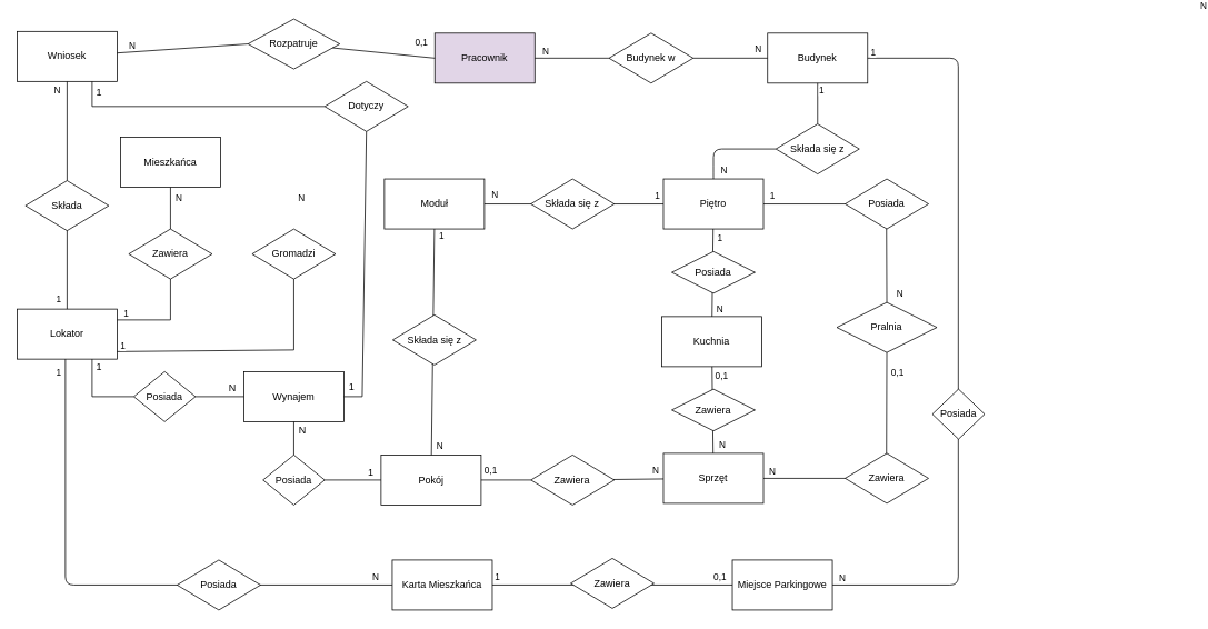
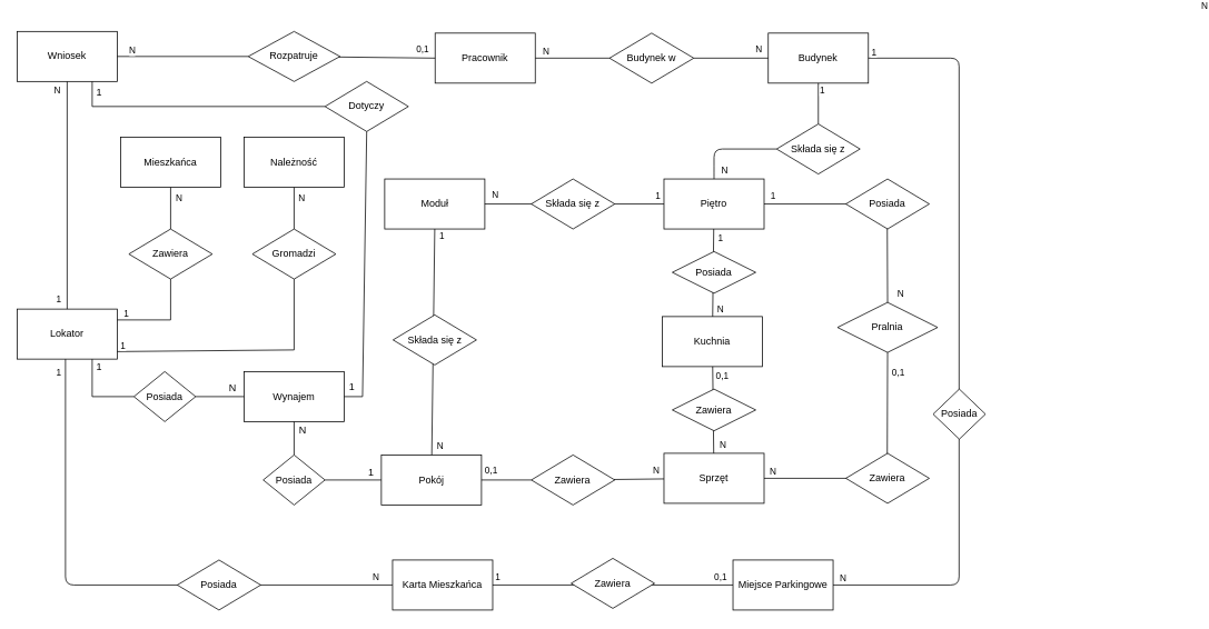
  <mxCell id="0" />
  <mxCell id="1" parent="0" />
  <mxCell id="2" value="Budynek" style="rounded=0;whiteSpace=wrap;html=1;" parent="1" vertex="1"><mxGeometry x="920.29" y="22" width="120" height="60" as="geometry" /></mxCell>
  <mxCell id="3" value="Piętro" style="rounded=0;whiteSpace=wrap;html=1;" parent="1" vertex="1"><mxGeometry x="795.29" y="196.94" width="120" height="60" as="geometry" /></mxCell>
  <mxCell id="4" value="Moduł" style="rounded=0;whiteSpace=wrap;html=1;" parent="1" vertex="1"><mxGeometry x="460.57" y="196.94" width="120" height="60" as="geometry" /></mxCell>
  <mxCell id="5" value="Pokój" style="rounded=0;whiteSpace=wrap;html=1;" parent="1" vertex="1"><mxGeometry x="456.57" y="528" width="120" height="60" as="geometry" /></mxCell>
  <mxCell id="6" value="Wniosek" style="rounded=0;whiteSpace=wrap;html=1;" parent="1" vertex="1"><mxGeometry x="20" y="20" width="120" height="60" as="geometry" /></mxCell>
  <mxCell id="7" value="Lokator" style="rounded=0;whiteSpace=wrap;html=1;" parent="1" vertex="1"><mxGeometry x="20" y="353" width="120" height="60" as="geometry" /></mxCell>
  <mxCell id="8" value="Kuchnia" style="rounded=0;whiteSpace=wrap;html=1;" parent="1" vertex="1"><mxGeometry x="793.29" y="362" width="120" height="60" as="geometry" /></mxCell>
  <mxCell id="9" value="Pralnia" style="rhombus;whiteSpace=wrap;html=1;" parent="1" vertex="1"><mxGeometry x="1003.29" y="345" width="120" height="60" as="geometry" /></mxCell>
  <mxCell id="10" value="" style="endArrow=none;html=1;" parent="1" source="8" target="3" edge="1"><mxGeometry width="50" height="50" relative="1" as="geometry"><mxPoint x="757.29" y="441" as="sourcePoint" /><mxPoint x="807.29" y="391" as="targetPoint" /></mxGeometry></mxCell>
  <mxCell id="11" value="1" style="edgeLabel;html=1;align=center;verticalAlign=middle;resizable=0;points=[];" parent="10" vertex="1" connectable="0"><mxGeometry x="0.851" relative="1" as="geometry"><mxPoint x="8" y="2" as="offset" /></mxGeometry></mxCell>
  <mxCell id="12" value="N" style="edgeLabel;html=1;align=center;verticalAlign=middle;resizable=0;points=[];" parent="10" vertex="1" connectable="0"><mxGeometry x="-0.698" relative="1" as="geometry"><mxPoint x="9" y="6" as="offset" /></mxGeometry></mxCell>
  <mxCell id="13" value="" style="endArrow=none;html=1;exitX=0.5;exitY=0;exitDx=0;exitDy=0;" parent="1" source="9" target="3" edge="1"><mxGeometry width="50" height="50" relative="1" as="geometry"><mxPoint x="1081.29" y="299" as="sourcePoint" /><mxPoint x="846.79" y="339.94" as="targetPoint" /><Array as="points"><mxPoint x="1062.79" y="226.94" /></Array></mxGeometry></mxCell>
  <mxCell id="14" value="1" style="edgeLabel;html=1;align=center;verticalAlign=middle;resizable=0;points=[];" parent="13" vertex="1" connectable="0"><mxGeometry x="0.695" relative="1" as="geometry"><mxPoint x="-30" y="-9" as="offset" /></mxGeometry></mxCell>
  <mxCell id="15" value="N" style="edgeLabel;html=1;align=center;verticalAlign=middle;resizable=0;points=[];" parent="13" vertex="1" connectable="0"><mxGeometry x="-0.488" relative="1" as="geometry"><mxPoint x="379" y="-289" as="offset" /></mxGeometry></mxCell>
  <mxCell id="16" value="" style="endArrow=none;html=1;entryX=0.5;entryY=1;entryDx=0;entryDy=0;" parent="1" source="5" target="4" edge="1"><mxGeometry width="50" height="50" relative="1" as="geometry"><mxPoint x="624.57" y="558" as="sourcePoint" /><mxPoint x="516.57" y="377" as="targetPoint" /><Array as="points" /></mxGeometry></mxCell>
  <mxCell id="17" value="1" style="edgeLabel;html=1;align=center;verticalAlign=middle;resizable=0;points=[];" parent="16" vertex="1" connectable="0"><mxGeometry x="0.792" relative="1" as="geometry"><mxPoint x="8" y="-20" as="offset" /></mxGeometry></mxCell>
  <mxCell id="18" value="N" style="edgeLabel;html=1;align=center;verticalAlign=middle;resizable=0;points=[];" parent="16" vertex="1" connectable="0"><mxGeometry x="-0.681" relative="1" as="geometry"><mxPoint x="9" y="31" as="offset" /></mxGeometry></mxCell>
  <mxCell id="19" value="" style="endArrow=none;html=1;startArrow=none;exitX=0;exitY=0.5;exitDx=0;exitDy=0;" parent="1" source="58" target="3" edge="1"><mxGeometry width="50" height="50" relative="1" as="geometry"><mxPoint x="969.79" y="192" as="sourcePoint" /><mxPoint x="884.79" y="251" as="targetPoint" /><Array as="points"><mxPoint x="855.29" y="161" /><mxPoint x="855.29" y="192" /></Array></mxGeometry></mxCell>
  <mxCell id="20" value="N" style="edgeLabel;html=1;align=center;verticalAlign=middle;resizable=0;points=[];" parent="19" vertex="1" connectable="0"><mxGeometry x="0.39" relative="1" as="geometry"><mxPoint x="12" y="23" as="offset" /></mxGeometry></mxCell>
- <mxCell id="21" value="Pracownik" style="rounded=0;whiteSpace=wrap;html=1;fillColor=#e1d5e7;" parent="1" vertex="1"><mxGeometry x="521" y="22" width="120" height="60" as="geometry" /></mxCell>
+ <mxCell id="21" value="Pracownik" style="rounded=0;whiteSpace=wrap;html=1;" parent="1" vertex="1"><mxGeometry x="521" y="22" width="120" height="60" as="geometry" /></mxCell>
  <mxCell id="22" value="" style="endArrow=none;html=1;entryX=0;entryY=0.5;entryDx=0;entryDy=0;" parent="1" source="6" target="46" edge="1"><mxGeometry width="50" height="50" relative="1" as="geometry"><mxPoint x="413" y="734" as="sourcePoint" /><mxPoint x="230.28" y="48" as="targetPoint" /></mxGeometry></mxCell>
  <mxCell id="23" value="0,1" style="edgeLabel;html=1;align=center;verticalAlign=middle;resizable=0;points=[];" parent="22" vertex="1" connectable="0"><mxGeometry x="-0.427" relative="1" as="geometry"><mxPoint x="320" y="-9" as="offset" /></mxGeometry></mxCell>
  <mxCell id="24" value="N" style="edgeLabel;html=1;align=center;verticalAlign=middle;resizable=0;points=[];" parent="22" vertex="1" connectable="0"><mxGeometry x="-0.752" relative="1" as="geometry"><mxPoint x="-2" y="-8" as="offset" /></mxGeometry></mxCell>
  <mxCell id="25" value="" style="endArrow=none;html=1;startArrow=none;exitX=1;exitY=0.5;exitDx=0;exitDy=0;" parent="1" source="50" target="2" edge="1"><mxGeometry width="50" height="50" relative="1" as="geometry"><mxPoint x="815.79" y="82" as="sourcePoint" /><mxPoint x="844.29" y="346" as="targetPoint" /></mxGeometry></mxCell>
+ <mxCell id="26" value="Należność" style="rounded=0;whiteSpace=wrap;html=1;" parent="1" vertex="1"><mxGeometry x="292" y="147" width="120" height="60" as="geometry" /></mxCell>
  <mxCell id="27" value="Miejsce Parkingowe" style="rounded=0;whiteSpace=wrap;html=1;" parent="1" vertex="1"><mxGeometry x="878" y="654" width="120" height="60" as="geometry" /></mxCell>
  <mxCell id="28" value="" style="endArrow=none;html=1;startArrow=none;entryX=0;entryY=0.5;entryDx=0;entryDy=0;" parent="1" target="27" edge="1"><mxGeometry width="50" height="50" relative="1" as="geometry"><mxPoint x="580" y="684" as="sourcePoint" /><mxPoint x="868" y="684" as="targetPoint" /></mxGeometry></mxCell>
  <mxCell id="29" value="N" style="edgeLabel;html=1;align=center;verticalAlign=middle;resizable=0;points=[];" parent="28" vertex="1" connectable="0"><mxGeometry x="0.52" relative="1" as="geometry"><mxPoint x="-357" y="-11" as="offset" /></mxGeometry></mxCell>
  <mxCell id="30" value="0,1" style="edgeLabel;html=1;align=center;verticalAlign=middle;resizable=0;points=[];" parent="28" vertex="1" connectable="0"><mxGeometry x="0.551" relative="1" as="geometry"><mxPoint x="51" y="-10" as="offset" /></mxGeometry></mxCell>
  <mxCell id="31" value="" style="endArrow=none;html=1;edgeStyle=elbowEdgeStyle;exitX=1;exitY=0.5;exitDx=0;exitDy=0;" parent="1" source="27" target="2" edge="1"><mxGeometry width="50" height="50" relative="1" as="geometry"><mxPoint x="1003" y="684" as="sourcePoint" /><mxPoint x="914.29" y="313" as="targetPoint" /><Array as="points"><mxPoint x="1149" y="395" /><mxPoint x="1180.29" y="217" /><mxPoint x="1213.29" y="220" /><mxPoint x="1224.29" y="282" /><mxPoint x="1145.29" y="215" /><mxPoint x="1090.29" y="293" /></Array></mxGeometry></mxCell>
  <mxCell id="32" value="1" style="edgeLabel;html=1;align=center;verticalAlign=middle;resizable=0;points=[];" parent="31" vertex="1" connectable="0"><mxGeometry x="0.966" relative="1" as="geometry"><mxPoint x="-9" y="-8" as="offset" /></mxGeometry></mxCell>
  <mxCell id="33" value="N" style="edgeLabel;html=1;align=center;verticalAlign=middle;resizable=0;points=[];" parent="31" vertex="1" connectable="0"><mxGeometry x="-0.979" relative="1" as="geometry"><mxPoint x="2" y="-9" as="offset" /></mxGeometry></mxCell>
  <mxCell id="34" value="Sprzęt" style="rounded=0;whiteSpace=wrap;html=1;" parent="1" vertex="1"><mxGeometry x="795.29" y="526" width="120" height="60" as="geometry" /></mxCell>
  <mxCell id="35" value="" style="endArrow=none;html=1;startArrow=none;" parent="1" source="64" target="5" edge="1"><mxGeometry width="50" height="50" relative="1" as="geometry"><mxPoint x="755.29" y="529" as="sourcePoint" /><mxPoint x="805.29" y="479" as="targetPoint" /></mxGeometry></mxCell>
  <mxCell id="36" value="0,1" style="edgeLabel;html=1;align=center;verticalAlign=middle;resizable=0;points=[];" parent="35" vertex="1" connectable="0"><mxGeometry x="0.557" relative="1" as="geometry"><mxPoint x="-3" y="-12" as="offset" /></mxGeometry></mxCell>
  <mxCell id="37" value="" style="endArrow=none;html=1;" parent="1" source="34" target="8" edge="1"><mxGeometry width="50" height="50" relative="1" as="geometry"><mxPoint x="722.29" y="531" as="sourcePoint" /><mxPoint x="772.29" y="481" as="targetPoint" /></mxGeometry></mxCell>
  <mxCell id="38" value="0,1" style="edgeLabel;html=1;align=center;verticalAlign=middle;resizable=0;points=[];" parent="37" vertex="1" connectable="0"><mxGeometry x="0.767" relative="1" as="geometry"><mxPoint x="11" y="-2" as="offset" /></mxGeometry></mxCell>
  <mxCell id="39" value="N" style="edgeLabel;html=1;align=center;verticalAlign=middle;resizable=0;points=[];" parent="37" vertex="1" connectable="0"><mxGeometry x="-0.607" relative="1" as="geometry"><mxPoint x="11" y="9" as="offset" /></mxGeometry></mxCell>
  <mxCell id="40" value="" style="endArrow=none;html=1;exitX=1;exitY=0.5;exitDx=0;exitDy=0;entryX=0.5;entryY=1;entryDx=0;entryDy=0;" parent="1" source="34" target="9" edge="1"><mxGeometry width="50" height="50" relative="1" as="geometry"><mxPoint x="761.79" y="531" as="sourcePoint" /><mxPoint x="1038.79" y="476.546" as="targetPoint" /><Array as="points"><mxPoint x="1062.79" y="556" /></Array></mxGeometry></mxCell>
  <mxCell id="41" value="0,1" style="edgeLabel;html=1;align=center;verticalAlign=middle;resizable=0;points=[];" parent="40" vertex="1" connectable="0"><mxGeometry x="0.39" y="1" relative="1" as="geometry"><mxPoint x="14" y="-68" as="offset" /></mxGeometry></mxCell>
  <mxCell id="42" value="N" style="edgeLabel;html=1;align=center;verticalAlign=middle;resizable=0;points=[];" parent="40" vertex="1" connectable="0"><mxGeometry x="-0.547" relative="1" as="geometry"><mxPoint x="-58" y="-9" as="offset" /></mxGeometry></mxCell>
  <mxCell id="43" value="Extends" style="endArrow=none;endSize=16;endFill=0;noLabel=1;fontColor=none;labelBackgroundColor=none;entryX=0.5;entryY=1;entryDx=0;entryDy=0;" parent="1" source="7" target="6" edge="1"><mxGeometry x="0.191" y="40" width="160" relative="1" as="geometry"><mxPoint x="20" y="219" as="sourcePoint" /><mxPoint x="122" y="239" as="targetPoint" /><mxPoint as="offset" /></mxGeometry></mxCell>
  <mxCell id="44" value="1" style="edgeLabel;html=1;align=center;verticalAlign=middle;resizable=0;points=[];" parent="43" vertex="1" connectable="0"><mxGeometry x="-0.844" y="1" relative="1" as="geometry"><mxPoint x="-10" y="9" as="offset" /></mxGeometry></mxCell>
  <mxCell id="45" value="N" style="edgeLabel;html=1;align=center;verticalAlign=middle;resizable=0;points=[];" parent="43" vertex="1" connectable="0"><mxGeometry x="0.912" y="1" relative="1" as="geometry"><mxPoint x="-12" y="-2" as="offset" /></mxGeometry></mxCell>
- <mxCell id="46" value="Rozpatruje" style="rhombus;whiteSpace=wrap;html=1;" parent="1" vertex="1"><mxGeometry x="297" y="5" width="110" height="60" as="geometry" /></mxCell>
+ <mxCell id="46" value="Rozpatruje" style="rhombus;whiteSpace=wrap;html=1;" parent="1" vertex="1"><mxGeometry x="297" y="20" width="110" height="60" as="geometry" /></mxCell>
  <mxCell id="47" value="" style="endArrow=none;html=1;rounded=0;entryX=0;entryY=0.5;entryDx=0;entryDy=0;" parent="1" source="46" target="21" edge="1"><mxGeometry width="50" height="50" relative="1" as="geometry"><mxPoint x="517.29" y="191" as="sourcePoint" /><mxPoint x="567.29" y="141" as="targetPoint" /></mxGeometry></mxCell>
- <mxCell id="48" value="Składa" style="rhombus;whiteSpace=wrap;html=1;" parent="1" vertex="1"><mxGeometry x="30" y="199" width="100" height="60" as="geometry" /></mxCell>
  <mxCell id="49" value="Posiada" style="rhombus;whiteSpace=wrap;html=1;" parent="1" vertex="1"><mxGeometry x="1117.88" y="449" width="62.71" height="60" as="geometry" /></mxCell>
  <mxCell id="50" value="Budynek w" style="rhombus;whiteSpace=wrap;html=1;" parent="1" vertex="1"><mxGeometry x="730" y="22" width="101" height="60" as="geometry" /></mxCell>
  <mxCell id="51" value="" style="endArrow=none;html=1;" parent="1" source="21" target="50" edge="1"><mxGeometry width="50" height="50" relative="1" as="geometry"><mxPoint x="752.29" y="46.481" as="sourcePoint" /><mxPoint x="1006.29" y="48.519" as="targetPoint" /></mxGeometry></mxCell>
  <mxCell id="52" value="N" style="edgeLabel;html=1;align=center;verticalAlign=middle;resizable=0;points=[];" parent="51" vertex="1" connectable="0"><mxGeometry x="-0.522" relative="1" as="geometry"><mxPoint x="-9" y="-9" as="offset" /></mxGeometry></mxCell>
  <mxCell id="53" value="N" style="edgeLabel;html=1;align=center;verticalAlign=middle;resizable=0;points=[];" parent="51" vertex="1" connectable="0"><mxGeometry x="-0.133" relative="1" as="geometry"><mxPoint x="228" y="-12" as="offset" /></mxGeometry></mxCell>
  <mxCell id="54" value="Składa się z" style="rhombus;whiteSpace=wrap;html=1;" parent="1" vertex="1"><mxGeometry x="470.57" y="360" width="100" height="60" as="geometry" /></mxCell>
  <mxCell id="55" value="" style="endArrow=none;html=1;entryX=0;entryY=0.5;entryDx=0;entryDy=0;exitX=1;exitY=0.5;exitDx=0;exitDy=0;" parent="1" source="4" target="3" edge="1"><mxGeometry width="50" height="50" relative="1" as="geometry"><mxPoint x="693.29" y="291.94" as="sourcePoint" /><mxPoint x="697.29" y="288.945" as="targetPoint" /></mxGeometry></mxCell>
  <mxCell id="56" value="1" style="edgeLabel;html=1;align=center;verticalAlign=middle;resizable=0;points=[];" parent="55" vertex="1" connectable="0"><mxGeometry x="0.695" relative="1" as="geometry"><mxPoint x="25" y="-9" as="offset" /></mxGeometry></mxCell>
  <mxCell id="57" value="N" style="edgeLabel;html=1;align=center;verticalAlign=middle;resizable=0;points=[];" parent="55" vertex="1" connectable="0"><mxGeometry x="-0.488" relative="1" as="geometry"><mxPoint x="-43" y="-11" as="offset" /></mxGeometry></mxCell>
  <mxCell id="58" value="Składa się z" style="rhombus;whiteSpace=wrap;html=1;" parent="1" vertex="1"><mxGeometry x="930.29" y="131" width="100" height="60" as="geometry" /></mxCell>
  <mxCell id="59" value="" style="endArrow=none;html=1;" parent="1" source="2" target="58" edge="1"><mxGeometry width="50" height="50" relative="1" as="geometry"><mxPoint x="820.844" y="195" as="sourcePoint" /><mxPoint x="841.736" y="319" as="targetPoint" /></mxGeometry></mxCell>
  <mxCell id="60" value="1" style="edgeLabel;html=1;align=center;verticalAlign=middle;resizable=0;points=[];" parent="59" vertex="1" connectable="0"><mxGeometry x="-0.831" relative="1" as="geometry"><mxPoint x="4" y="4" as="offset" /></mxGeometry></mxCell>
  <mxCell id="61" value="" style="endArrow=none;html=1;edgeStyle=elbowEdgeStyle;exitX=0;exitY=0.5;exitDx=0;exitDy=0;" parent="1" source="77" target="7" edge="1"><mxGeometry width="50" height="50" relative="1" as="geometry"><mxPoint x="460" y="684" as="sourcePoint" /><mxPoint x="-187" y="388" as="targetPoint" /><Array as="points"><mxPoint x="78" y="681" /><mxPoint x="171" y="506" /><mxPoint x="92" y="439" /><mxPoint x="37" y="517" /></Array></mxGeometry></mxCell>
  <mxCell id="62" value="1" style="edgeLabel;html=1;align=center;verticalAlign=middle;resizable=0;points=[];" parent="61" vertex="1" connectable="0"><mxGeometry x="0.966" relative="1" as="geometry"><mxPoint x="-9" y="4" as="offset" /></mxGeometry></mxCell>
  <mxCell id="63" value="N" style="edgeLabel;html=1;align=center;verticalAlign=middle;resizable=0;points=[];" parent="61" vertex="1" connectable="0"><mxGeometry x="-0.979" relative="1" as="geometry"><mxPoint x="615" y="-350" as="offset" /></mxGeometry></mxCell>
  <mxCell id="64" value="Zawiera" style="rhombus;whiteSpace=wrap;html=1;" parent="1" vertex="1"><mxGeometry x="636.29" y="528" width="100" height="60" as="geometry" /></mxCell>
  <mxCell id="65" value="" style="endArrow=none;html=1;" parent="1" source="34" target="64" edge="1"><mxGeometry width="50" height="50" relative="1" as="geometry"><mxPoint x="795.29" y="556.354" as="sourcePoint" /><mxPoint x="576.57" y="557.646" as="targetPoint" /></mxGeometry></mxCell>
  <mxCell id="66" value="N" style="edgeLabel;html=1;align=center;verticalAlign=middle;resizable=0;points=[];" parent="65" vertex="1" connectable="0"><mxGeometry x="-0.67" relative="1" as="geometry"><mxPoint y="-11" as="offset" /></mxGeometry></mxCell>
  <mxCell id="67" value="Składa się z" style="rhombus;whiteSpace=wrap;html=1;" parent="1" vertex="1"><mxGeometry x="636.29" y="196.94" width="100" height="60" as="geometry" /></mxCell>
  <mxCell id="68" value="Posiada" style="rhombus;whiteSpace=wrap;html=1;" parent="1" vertex="1"><mxGeometry x="1013.29" y="196.94" width="100" height="60" as="geometry" /></mxCell>
  <mxCell id="69" value="Zawiera" style="rhombus;whiteSpace=wrap;html=1;" parent="1" vertex="1"><mxGeometry x="1013.29" y="526" width="100" height="60" as="geometry" /></mxCell>
  <mxCell id="70" value="Zawiera" style="rhombus;whiteSpace=wrap;html=1;" parent="1" vertex="1"><mxGeometry x="805.29" y="449" width="100" height="50" as="geometry" /></mxCell>
  <mxCell id="71" value="Posiada" style="rhombus;whiteSpace=wrap;html=1;" parent="1" vertex="1"><mxGeometry x="805.29" y="284" width="100" height="50" as="geometry" /></mxCell>
  <mxCell id="72" value="Mieszkańca" style="rounded=0;whiteSpace=wrap;html=1;" parent="1" vertex="1"><mxGeometry x="144" y="147" width="120" height="60" as="geometry" /></mxCell>
  <mxCell id="73" value="Zawiera" style="rhombus;whiteSpace=wrap;html=1;" parent="1" vertex="1"><mxGeometry x="154" y="257" width="100" height="60" as="geometry" /></mxCell>
  <mxCell id="74" value="Gromadzi" style="rhombus;whiteSpace=wrap;html=1;" parent="1" vertex="1"><mxGeometry x="302" y="257" width="100" height="60" as="geometry" /></mxCell>
  <mxCell id="75" value="Posiada" style="rhombus;whiteSpace=wrap;html=1;" parent="1" vertex="1"><mxGeometry x="212" y="654" width="100" height="60" as="geometry" /></mxCell>
  <mxCell id="76" value="Zawiera" style="rhombus;whiteSpace=wrap;html=1;" parent="1" vertex="1"><mxGeometry x="684" y="652" width="100" height="60" as="geometry" /></mxCell>
  <mxCell id="77" value="Karta Mieszkańca" style="rounded=0;whiteSpace=wrap;html=1;" parent="1" vertex="1"><mxGeometry x="470" y="654" width="120" height="60" as="geometry" /></mxCell>
  <mxCell id="78" value="1" style="edgeLabel;html=1;align=center;verticalAlign=middle;resizable=0;points=[];" parent="1" vertex="1" connectable="0"><mxGeometry x="456.574" y="682" as="geometry"><mxPoint x="139" y="-8" as="offset" /></mxGeometry></mxCell>
  <mxCell id="79" value="Wynajem" style="rounded=0;whiteSpace=wrap;html=1;" parent="1" vertex="1"><mxGeometry x="292" y="428" width="120" height="60" as="geometry" /></mxCell>
  <mxCell id="80" value="Posiada" style="rhombus;whiteSpace=wrap;html=1;" parent="1" vertex="1"><mxGeometry x="160" y="428" width="74" height="60" as="geometry" /></mxCell>
  <mxCell id="81" value="Posiada" style="rhombus;whiteSpace=wrap;html=1;" parent="1" vertex="1"><mxGeometry x="315" y="528" width="74" height="60" as="geometry" /></mxCell>
  <mxCell id="82" value="" style="endArrow=none;html=1;rounded=0;exitX=1;exitY=0.5;exitDx=0;exitDy=0;entryX=0.5;entryY=1;entryDx=0;entryDy=0;" parent="1" target="74" edge="1"><mxGeometry width="50" height="50" relative="1" as="geometry"><mxPoint x="140" y="404" as="sourcePoint" /><mxPoint x="351" y="404" as="targetPoint" /><Array as="points"><mxPoint x="352" y="402" /></Array></mxGeometry></mxCell>
  <mxCell id="83" value="" style="endArrow=none;html=1;rounded=0;exitX=1;exitY=0;exitDx=0;exitDy=0;entryX=0.5;entryY=1;entryDx=0;entryDy=0;" parent="1" target="73" edge="1"><mxGeometry width="50" height="50" relative="1" as="geometry"><mxPoint x="140" y="366" as="sourcePoint" /><mxPoint x="205" y="318" as="targetPoint" /><Array as="points"><mxPoint x="204" y="366" /></Array></mxGeometry></mxCell>
  <mxCell id="84" value="" style="endArrow=none;html=1;rounded=0;entryX=0.75;entryY=1;entryDx=0;entryDy=0;exitX=0;exitY=0.5;exitDx=0;exitDy=0;" parent="1" source="80" target="7" edge="1"><mxGeometry width="50" height="50" relative="1" as="geometry"><mxPoint x="106" y="461" as="sourcePoint" /><mxPoint x="117" y="436" as="targetPoint" /><Array as="points"><mxPoint x="110" y="458" /></Array></mxGeometry></mxCell>
  <mxCell id="85" value="" style="endArrow=none;html=1;rounded=0;entryX=0;entryY=0.5;entryDx=0;entryDy=0;exitX=1;exitY=0.5;exitDx=0;exitDy=0;" parent="1" source="80" target="79" edge="1"><mxGeometry width="50" height="50" relative="1" as="geometry"><mxPoint x="190" y="499" as="sourcePoint" /><mxPoint x="240" y="449" as="targetPoint" /></mxGeometry></mxCell>
  <mxCell id="86" value="" style="endArrow=none;html=1;rounded=0;entryX=0;entryY=0.5;entryDx=0;entryDy=0;exitX=1;exitY=0.5;exitDx=0;exitDy=0;" parent="1" source="81" target="5" edge="1"><mxGeometry width="50" height="50" relative="1" as="geometry"><mxPoint x="392" y="602" as="sourcePoint" /><mxPoint x="442" y="552" as="targetPoint" /></mxGeometry></mxCell>
  <mxCell id="87" value="" style="endArrow=none;html=1;rounded=0;entryX=0.5;entryY=1;entryDx=0;entryDy=0;exitX=0.5;exitY=0;exitDx=0;exitDy=0;" parent="1" source="81" target="79" edge="1"><mxGeometry width="50" height="50" relative="1" as="geometry"><mxPoint x="242" y="564" as="sourcePoint" /><mxPoint x="292" y="514" as="targetPoint" /></mxGeometry></mxCell>
  <mxCell id="88" value="" style="endArrow=none;html=1;rounded=0;entryX=0.5;entryY=1;entryDx=0;entryDy=0;exitX=0.5;exitY=0;exitDx=0;exitDy=0;" parent="1" source="73" target="72" edge="1"><mxGeometry width="50" height="50" relative="1" as="geometry"><mxPoint x="710" y="401" as="sourcePoint" /><mxPoint x="760" y="351" as="targetPoint" /></mxGeometry></mxCell>
+ <mxCell id="89" value="" style="endArrow=none;html=1;rounded=0;entryX=0.5;entryY=1;entryDx=0;entryDy=0;exitX=0.5;exitY=0;exitDx=0;exitDy=0;" parent="1" source="74" target="26" edge="1"><mxGeometry width="50" height="50" relative="1" as="geometry"><mxPoint x="323" y="261" as="sourcePoint" /><mxPoint x="323" y="211" as="targetPoint" /></mxGeometry></mxCell>
  <mxCell id="90" value="1" style="edgeLabel;html=1;align=center;verticalAlign=middle;resizable=0;points=[];" parent="1" vertex="1" connectable="0"><mxGeometry x="89" y="361" as="geometry"><mxPoint x="61" y="-4" as="offset" /></mxGeometry></mxCell>
  <mxCell id="91" value="1" style="edgeLabel;html=1;align=center;verticalAlign=middle;resizable=0;points=[];" parent="1" vertex="1" connectable="0"><mxGeometry x="99" y="371" as="geometry"><mxPoint x="47" y="25" as="offset" /></mxGeometry></mxCell>
  <mxCell id="92" value="N" style="edgeLabel;html=1;align=center;verticalAlign=middle;resizable=0;points=[];" parent="1" vertex="1" connectable="0"><mxGeometry x="546.54" y="536.004" as="geometry"><mxPoint x="-186" y="-317" as="offset" /></mxGeometry></mxCell>
  <mxCell id="93" value="N" style="edgeLabel;html=1;align=center;verticalAlign=middle;resizable=0;points=[];" parent="1" vertex="1" connectable="0"><mxGeometry x="536.54" y="526.004" as="geometry"><mxPoint x="-323" y="-307" as="offset" /></mxGeometry></mxCell>
  <mxCell id="94" value="N" style="text;html=1;align=center;verticalAlign=middle;resizable=0;points=[];autosize=1;strokeColor=none;fillColor=none;" parent="1" vertex="1"><mxGeometry x="264" y="435" width="27" height="26" as="geometry" /></mxCell>
  <mxCell id="95" value="N" style="text;html=1;align=center;verticalAlign=middle;resizable=0;points=[];autosize=1;strokeColor=none;fillColor=none;" parent="1" vertex="1"><mxGeometry x="348" y="486" width="27" height="26" as="geometry" /></mxCell>
  <mxCell id="96" value="1" style="text;html=1;align=center;verticalAlign=middle;resizable=0;points=[];autosize=1;strokeColor=none;fillColor=none;" parent="1" vertex="1"><mxGeometry x="105" y="409" width="25" height="26" as="geometry" /></mxCell>
  <mxCell id="97" value="1" style="text;html=1;align=center;verticalAlign=middle;resizable=0;points=[];autosize=1;strokeColor=none;fillColor=none;" parent="1" vertex="1"><mxGeometry x="431.57" y="536" width="25" height="26" as="geometry" /></mxCell>
  <mxCell id="98" value="Dotyczy" style="rhombus;whiteSpace=wrap;html=1;" vertex="1" parent="1"><mxGeometry x="389" y="80" width="100" height="60" as="geometry" /></mxCell>
  <mxCell id="99" value="" style="endArrow=none;html=1;rounded=0;entryX=0;entryY=0.5;entryDx=0;entryDy=0;exitX=0.75;exitY=1;exitDx=0;exitDy=0;" edge="1" parent="1" source="6" target="98"><mxGeometry width="50" height="50" relative="1" as="geometry"><mxPoint x="124" y="110" as="sourcePoint" /><mxPoint x="760" y="351" as="targetPoint" /><Array as="points"><mxPoint x="110" y="110" /></Array></mxGeometry></mxCell>
  <mxCell id="100" value="" style="endArrow=none;html=1;rounded=0;exitX=1;exitY=0.5;exitDx=0;exitDy=0;entryX=0.5;entryY=1;entryDx=0;entryDy=0;" edge="1" parent="1" source="79" target="98"><mxGeometry width="50" height="50" relative="1" as="geometry"><mxPoint x="710" y="401" as="sourcePoint" /><mxPoint x="760" y="351" as="targetPoint" /><Array as="points"><mxPoint x="434" y="458" /></Array></mxGeometry></mxCell>
  <mxCell id="101" value="1" style="text;html=1;align=center;verticalAlign=middle;resizable=0;points=[];autosize=1;strokeColor=none;fillColor=none;" vertex="1" parent="1"><mxGeometry x="105" y="80" width="25" height="26" as="geometry" /></mxCell>
  <mxCell id="102" value="1" style="text;html=1;align=center;verticalAlign=middle;resizable=0;points=[];autosize=1;strokeColor=none;fillColor=none;" vertex="1" parent="1"><mxGeometry x="408" y="434" width="25" height="26" as="geometry" /></mxCell>
